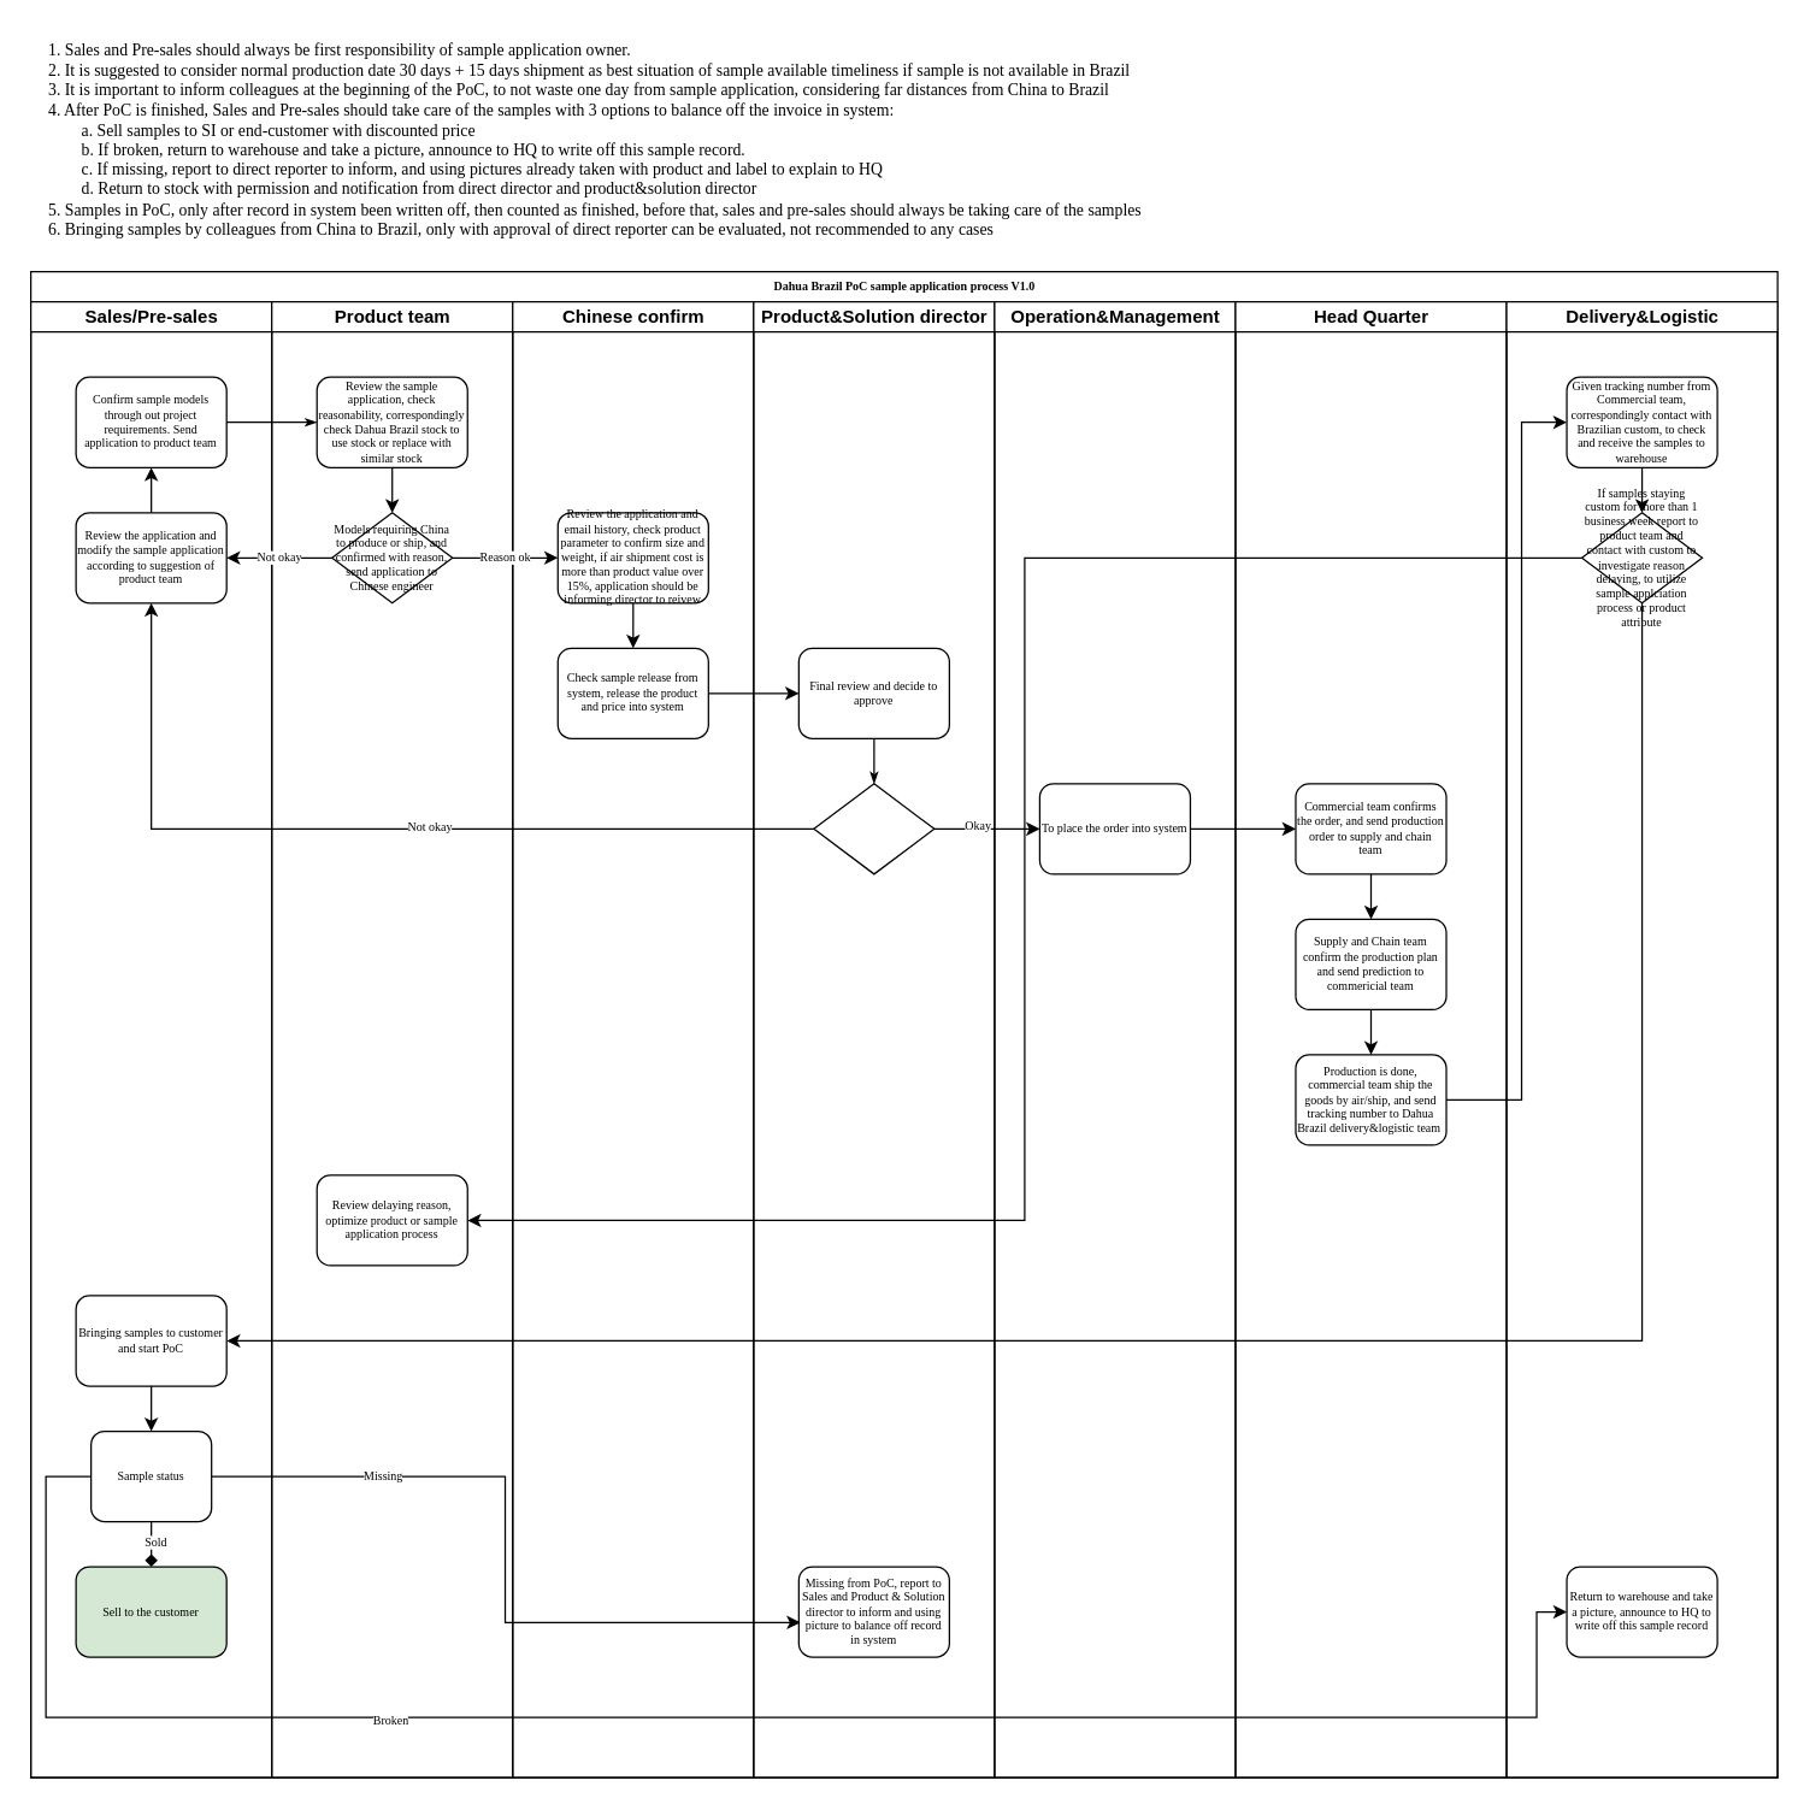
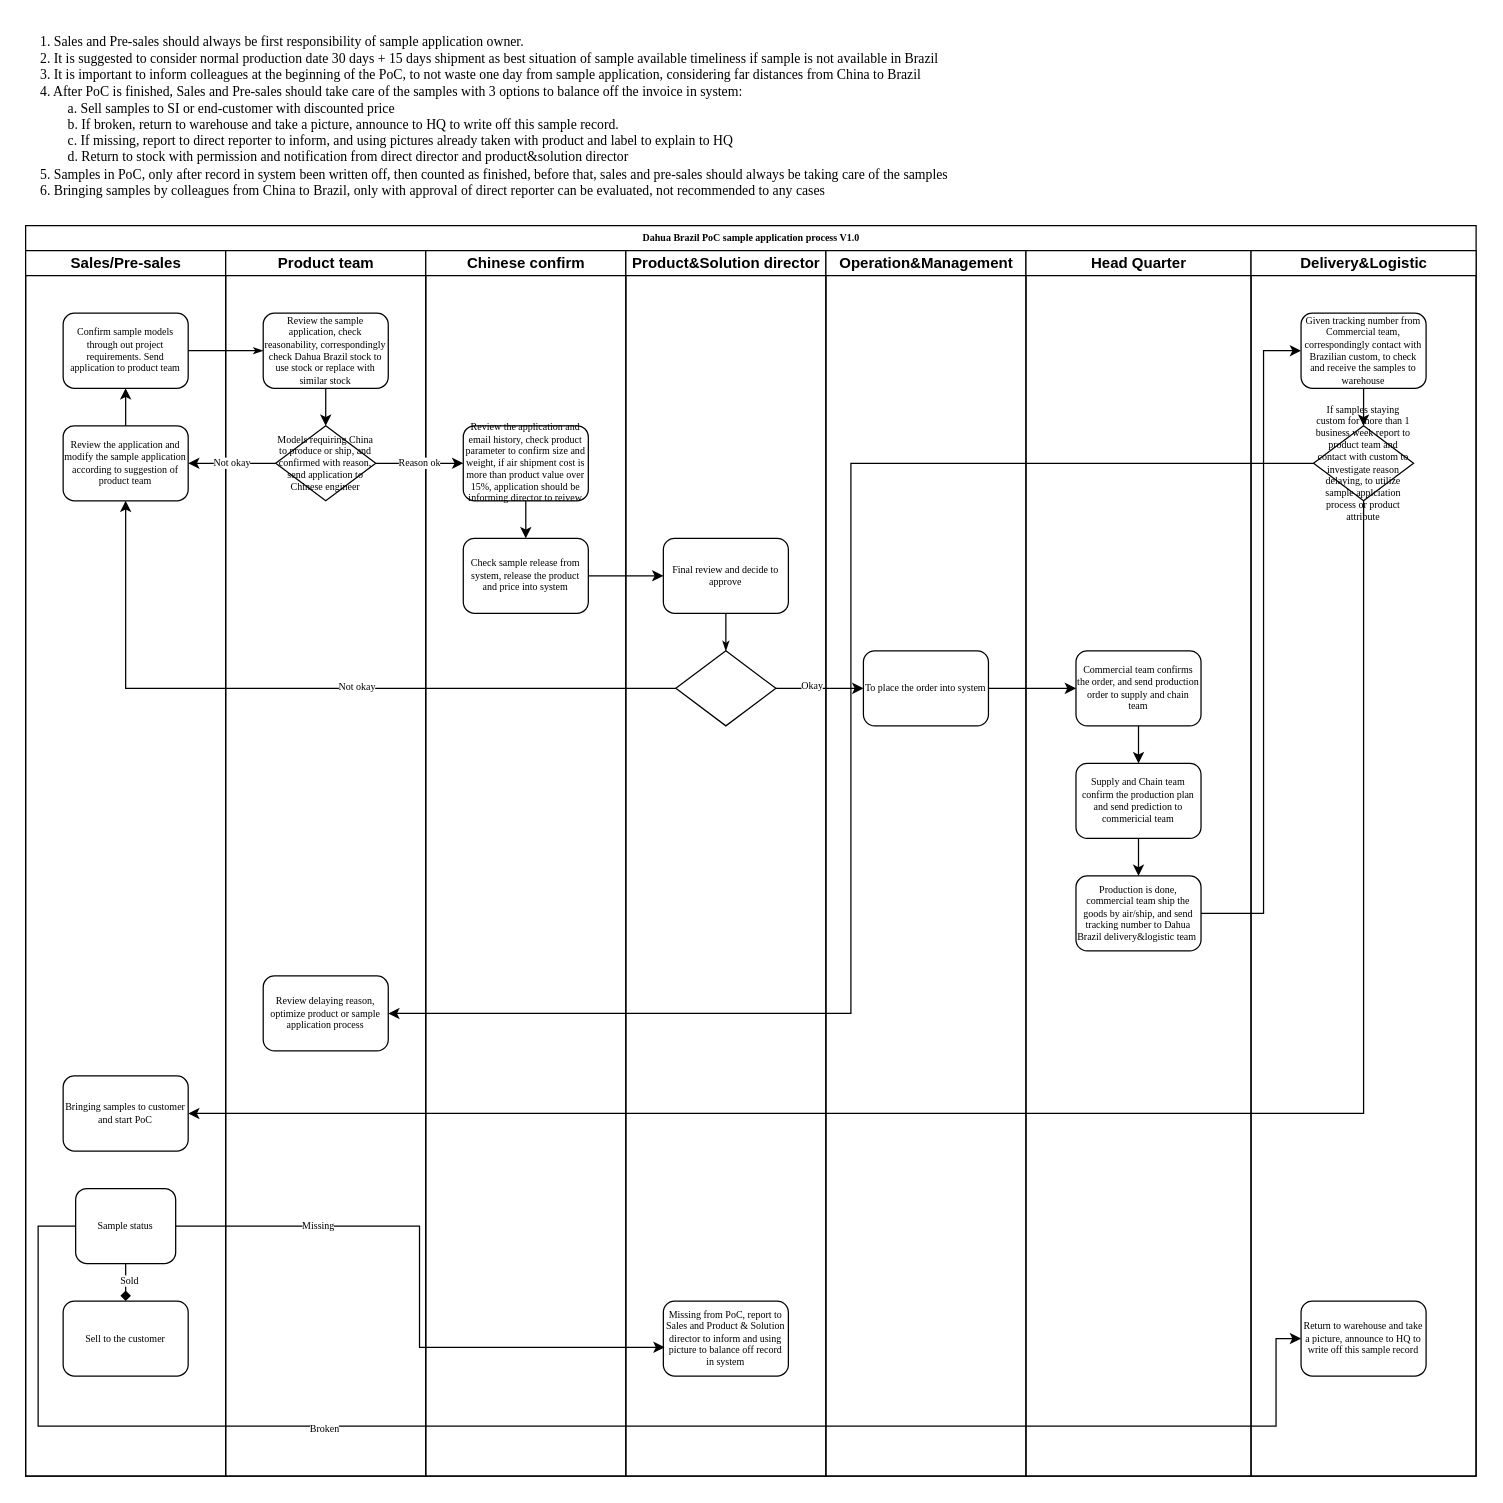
  <mxCell id="0" />
  <mxCell id="1" parent="0" />
  <mxCell id="2" value="Dahua Brazil PoC sample application process V1.0" style="swimlane;html=1;childLayout=stackLayout;startSize=20;rounded=0;shadow=0;labelBackgroundColor=none;strokeWidth=1;fontFamily=Verdana;fontSize=8;align=center;" parent="1" vertex="1"><mxGeometry x="20" y="180" width="1160" height="1000" as="geometry" /></mxCell>
  <mxCell id="3" value="Sales/Pre-sales" style="swimlane;html=1;startSize=20;labelBackgroundColor=none;" parent="2" vertex="1"><mxGeometry y="20" width="160" height="980" as="geometry" /></mxCell>
  <mxCell id="4" value="Confirm sample models through out project requirements. Send application to product team" style="rounded=1;whiteSpace=wrap;html=1;shadow=0;labelBackgroundColor=none;strokeWidth=1;fontFamily=Verdana;fontSize=8;align=center;" parent="3" vertex="1"><mxGeometry x="30" y="50" width="100" height="60" as="geometry" /></mxCell>
  <mxCell id="5" value="" style="edgeStyle=orthogonalEdgeStyle;rounded=0;orthogonalLoop=1;jettySize=auto;html=1;fontFamily=Verdana;fontSize=8;fontColor=default;startSize=20;" edge="1" parent="3" source="6" target="4"><mxGeometry relative="1" as="geometry" /></mxCell>
  <mxCell id="6" value="Review the application and modify the sample application according to suggestion of product team" style="rounded=1;whiteSpace=wrap;html=1;shadow=0;labelBackgroundColor=none;strokeWidth=1;fontFamily=Verdana;fontSize=8;align=center;" parent="3" vertex="1"><mxGeometry x="30" y="140" width="100" height="60" as="geometry" /></mxCell>
- <mxCell id="7" value="" style="edgeStyle=orthogonalEdgeStyle;rounded=0;orthogonalLoop=1;jettySize=auto;html=1;fontFamily=Verdana;fontSize=8;fontColor=default;startSize=20;" edge="1" parent="3" source="8" target="11"><mxGeometry relative="1" as="geometry" /></mxCell>
  <mxCell id="8" value="Bringing samples to customer and start PoC" style="rounded=1;whiteSpace=wrap;html=1;shadow=0;labelBackgroundColor=none;strokeWidth=1;fontFamily=Verdana;fontSize=8;align=center;" vertex="1" parent="3"><mxGeometry x="30" y="660" width="100" height="60" as="geometry" /></mxCell>
  <mxCell id="9" value="" style="edgeStyle=orthogonalEdgeStyle;rounded=0;orthogonalLoop=1;jettySize=auto;html=1;fontFamily=Verdana;fontSize=8;fontColor=default;startSize=20;endArrow=diamond;" edge="1" parent="3" source="11" target="12"><mxGeometry relative="1" as="geometry" /></mxCell>
  <mxCell id="10" value="Sold" style="edgeLabel;html=1;align=center;verticalAlign=middle;resizable=0;points=[];fontSize=8;fontFamily=Verdana;fontColor=default;" vertex="1" connectable="0" parent="9"><mxGeometry x="0.32" y="2" relative="1" as="geometry"><mxPoint as="offset" /></mxGeometry></mxCell>
  <mxCell id="11" value="Sample status" style="whiteSpace=wrap;html=1;shadow=0;labelBackgroundColor=none;strokeWidth=1;fontFamily=Verdana;fontSize=8;align=center;rounded=1;" vertex="1" parent="3"><mxGeometry x="40" y="750" width="80" height="60" as="geometry" /></mxCell>
- <mxCell id="12" value="Sell to the customer" style="rounded=1;whiteSpace=wrap;html=1;shadow=0;labelBackgroundColor=none;strokeWidth=1;fontFamily=Verdana;fontSize=8;align=center;fillColor=#d5e8d4;" vertex="1" parent="3"><mxGeometry x="30" y="840" width="100" height="60" as="geometry" /></mxCell>
+ <mxCell id="12" value="Sell to the customer" style="rounded=1;whiteSpace=wrap;html=1;shadow=0;labelBackgroundColor=none;strokeWidth=1;fontFamily=Verdana;fontSize=8;align=center;" vertex="1" parent="3"><mxGeometry x="30" y="840" width="100" height="60" as="geometry" /></mxCell>
  <mxCell id="13" style="edgeStyle=orthogonalEdgeStyle;rounded=1;html=1;labelBackgroundColor=none;startArrow=none;startFill=0;startSize=5;endArrow=classicThin;endFill=1;endSize=5;jettySize=auto;orthogonalLoop=1;strokeWidth=1;fontFamily=Verdana;fontSize=8;fontColor=default;" parent="2" source="4" target="16" edge="1"><mxGeometry relative="1" as="geometry" /></mxCell>
  <mxCell id="14" value="Product team" style="swimlane;html=1;startSize=20;labelBackgroundColor=none;" parent="2" vertex="1"><mxGeometry x="160" y="20" width="160" height="980" as="geometry" /></mxCell>
  <mxCell id="15" value="" style="edgeStyle=orthogonalEdgeStyle;rounded=0;orthogonalLoop=1;jettySize=auto;html=1;fontFamily=Verdana;fontSize=8;fontColor=default;startSize=20;" edge="1" parent="14" source="16" target="17"><mxGeometry relative="1" as="geometry" /></mxCell>
  <mxCell id="16" value="Review the sample application, check reasonability, correspondingly check Dahua Brazil stock to use stock or replace with similar stock" style="rounded=1;whiteSpace=wrap;html=1;shadow=0;labelBackgroundColor=none;strokeWidth=1;fontFamily=Verdana;fontSize=8;align=center;" parent="14" vertex="1"><mxGeometry x="30" y="50" width="100" height="60" as="geometry" /></mxCell>
  <mxCell id="17" value="Models requiring China to produce or ship, and confirmed with reason, send application to Chinese engineer" style="rhombus;whiteSpace=wrap;html=1;rounded=0;shadow=0;labelBackgroundColor=none;strokeWidth=1;fontFamily=Verdana;fontSize=8;align=center;" parent="14" vertex="1"><mxGeometry x="40" y="140" width="80" height="60" as="geometry" /></mxCell>
  <mxCell id="18" value="Review delaying reason, optimize product or sample application process" style="rounded=1;whiteSpace=wrap;html=1;shadow=0;labelBackgroundColor=none;strokeWidth=1;fontFamily=Verdana;fontSize=8;align=center;" vertex="1" parent="14"><mxGeometry x="30" y="580" width="100" height="60" as="geometry" /></mxCell>
  <mxCell id="19" value="Chinese confirm" style="swimlane;html=1;startSize=20;labelBackgroundColor=none;" parent="2" vertex="1"><mxGeometry x="320" y="20" width="160" height="980" as="geometry" /></mxCell>
  <mxCell id="20" value="" style="edgeStyle=orthogonalEdgeStyle;rounded=0;orthogonalLoop=1;jettySize=auto;html=1;fontFamily=Verdana;fontSize=8;fontColor=default;startSize=20;" edge="1" parent="19" source="21" target="22"><mxGeometry relative="1" as="geometry" /></mxCell>
  <mxCell id="21" value="Review the application and email history, check product parameter to confirm size and weight, if air shipment cost is more than product value over 15%, application should be informing director to reivew" style="rounded=1;whiteSpace=wrap;html=1;shadow=0;labelBackgroundColor=none;strokeWidth=1;fontFamily=Verdana;fontSize=8;align=center;" parent="19" vertex="1"><mxGeometry x="30" y="140" width="100" height="60" as="geometry" /></mxCell>
  <mxCell id="22" value="Check sample release from system, release the product and price into system" style="rounded=1;whiteSpace=wrap;html=1;shadow=0;labelBackgroundColor=none;strokeWidth=1;fontFamily=Verdana;fontSize=8;align=center;" vertex="1" parent="19"><mxGeometry x="30" y="230" width="100" height="60" as="geometry" /></mxCell>
  <mxCell id="23" value="Product&amp;amp;Solution director" style="swimlane;html=1;startSize=20;labelBackgroundColor=none;" parent="2" vertex="1"><mxGeometry x="480" y="20" width="160" height="980" as="geometry" /></mxCell>
  <mxCell id="24" value="Final review and decide to approve" style="rounded=1;whiteSpace=wrap;html=1;shadow=0;labelBackgroundColor=none;strokeWidth=1;fontFamily=Verdana;fontSize=8;align=center;" parent="23" vertex="1"><mxGeometry x="30" y="230" width="100" height="60" as="geometry" /></mxCell>
  <mxCell id="25" value="" style="rhombus;whiteSpace=wrap;html=1;rounded=0;shadow=0;labelBackgroundColor=none;strokeWidth=1;fontFamily=Verdana;fontSize=8;align=center;" parent="23" vertex="1"><mxGeometry x="40" y="320" width="80" height="60" as="geometry" /></mxCell>
  <mxCell id="26" style="edgeStyle=orthogonalEdgeStyle;rounded=1;html=1;labelBackgroundColor=none;startArrow=none;startFill=0;startSize=5;endArrow=classicThin;endFill=1;endSize=5;jettySize=auto;orthogonalLoop=1;strokeWidth=1;fontFamily=Verdana;fontSize=8;fontColor=default;" parent="23" source="24" target="25" edge="1"><mxGeometry relative="1" as="geometry" /></mxCell>
  <mxCell id="27" value="Missing from PoC, report to Sales and Product &amp;amp; Solution director to inform and using picture to balance off record in system" style="rounded=1;whiteSpace=wrap;html=1;shadow=0;labelBackgroundColor=none;strokeWidth=1;fontFamily=Verdana;fontSize=8;align=center;" vertex="1" parent="23"><mxGeometry x="30" y="840" width="100" height="60" as="geometry" /></mxCell>
  <mxCell id="28" value="Operation&amp;amp;Management" style="swimlane;html=1;startSize=20;labelBackgroundColor=none;" parent="2" vertex="1"><mxGeometry x="640" y="20" width="160" height="980" as="geometry" /></mxCell>
  <mxCell id="29" value="To place the order into system" style="rounded=1;whiteSpace=wrap;html=1;shadow=0;labelBackgroundColor=none;strokeWidth=1;fontFamily=Verdana;fontSize=8;align=center;" vertex="1" parent="28"><mxGeometry x="30" y="320" width="100" height="60" as="geometry" /></mxCell>
  <mxCell id="30" value="Head Quarter" style="swimlane;html=1;startSize=20;labelBackgroundColor=none;" parent="2" vertex="1"><mxGeometry x="800" y="20" width="180" height="980" as="geometry" /></mxCell>
  <mxCell id="31" value="" style="edgeStyle=orthogonalEdgeStyle;rounded=0;orthogonalLoop=1;jettySize=auto;html=1;fontFamily=Verdana;fontSize=8;fontColor=default;startSize=20;" edge="1" parent="30" source="32" target="35"><mxGeometry relative="1" as="geometry" /></mxCell>
  <mxCell id="32" value="Supply and Chain team confirm the production plan and send prediction to commericial team" style="rounded=1;whiteSpace=wrap;html=1;shadow=0;labelBackgroundColor=none;strokeWidth=1;fontFamily=Verdana;fontSize=8;align=center;" parent="30" vertex="1"><mxGeometry x="40" y="410" width="100" height="60" as="geometry" /></mxCell>
  <mxCell id="33" value="" style="edgeStyle=orthogonalEdgeStyle;rounded=0;orthogonalLoop=1;jettySize=auto;html=1;fontFamily=Verdana;fontSize=8;fontColor=default;startSize=20;" edge="1" parent="30" source="34" target="32"><mxGeometry relative="1" as="geometry" /></mxCell>
  <mxCell id="34" value="Commercial team confirms the order, and send production order to supply and chain team" style="rounded=1;whiteSpace=wrap;html=1;shadow=0;labelBackgroundColor=none;strokeWidth=1;fontFamily=Verdana;fontSize=8;align=center;" parent="30" vertex="1"><mxGeometry x="40" y="320" width="100" height="60" as="geometry" /></mxCell>
  <mxCell id="35" value="Production is done, commercial team ship the goods by air/ship, and send tracking number to Dahua Brazil delivery&amp;amp;logistic team&amp;nbsp;" style="rounded=1;whiteSpace=wrap;html=1;shadow=0;labelBackgroundColor=none;strokeWidth=1;fontFamily=Verdana;fontSize=8;align=center;" vertex="1" parent="30"><mxGeometry x="40" y="500" width="100" height="60" as="geometry" /></mxCell>
  <mxCell id="36" value="Not okay" style="edgeStyle=orthogonalEdgeStyle;rounded=0;orthogonalLoop=1;jettySize=auto;html=1;fontFamily=Verdana;fontSize=8;fontColor=default;startSize=20;" edge="1" parent="2" source="17" target="6"><mxGeometry relative="1" as="geometry" /></mxCell>
  <mxCell id="37" value="Reason ok" style="edgeStyle=orthogonalEdgeStyle;rounded=0;orthogonalLoop=1;jettySize=auto;html=1;fontFamily=Verdana;fontSize=8;fontColor=default;startSize=20;" edge="1" parent="2" source="17" target="21"><mxGeometry relative="1" as="geometry" /></mxCell>
  <mxCell id="38" value="" style="edgeStyle=orthogonalEdgeStyle;rounded=0;orthogonalLoop=1;jettySize=auto;html=1;fontFamily=Verdana;fontSize=8;fontColor=default;startSize=20;" edge="1" parent="2" source="22" target="24"><mxGeometry relative="1" as="geometry" /></mxCell>
  <mxCell id="39" value="" style="edgeStyle=orthogonalEdgeStyle;rounded=0;orthogonalLoop=1;jettySize=auto;html=1;fontFamily=Verdana;fontSize=8;fontColor=default;startSize=20;entryX=0.5;entryY=1;entryDx=0;entryDy=0;" edge="1" parent="2" source="25" target="6"><mxGeometry relative="1" as="geometry"><mxPoint x="440" y="370" as="targetPoint" /></mxGeometry></mxCell>
  <mxCell id="40" value="Not okay" style="edgeLabel;html=1;align=center;verticalAlign=middle;resizable=0;points=[];fontSize=8;fontFamily=Verdana;fontColor=default;" vertex="1" connectable="0" parent="39"><mxGeometry x="-0.132" y="-2" relative="1" as="geometry"><mxPoint as="offset" /></mxGeometry></mxCell>
  <mxCell id="41" value="" style="edgeStyle=orthogonalEdgeStyle;rounded=0;orthogonalLoop=1;jettySize=auto;html=1;fontFamily=Verdana;fontSize=8;fontColor=default;startSize=20;" edge="1" parent="2" source="25" target="29"><mxGeometry relative="1" as="geometry" /></mxCell>
  <mxCell id="42" value="Okay" style="edgeLabel;html=1;align=center;verticalAlign=middle;resizable=0;points=[];fontSize=8;fontFamily=Verdana;fontColor=default;" vertex="1" connectable="0" parent="41"><mxGeometry x="-0.206" y="3" relative="1" as="geometry"><mxPoint as="offset" /></mxGeometry></mxCell>
  <mxCell id="43" value="Delivery&amp;amp;Logistic" style="swimlane;html=1;startSize=20;labelBackgroundColor=none;" vertex="1" parent="2"><mxGeometry x="980" y="20" width="180" height="980" as="geometry" /></mxCell>
  <mxCell id="44" value="" style="edgeStyle=orthogonalEdgeStyle;rounded=0;orthogonalLoop=1;jettySize=auto;html=1;fontFamily=Verdana;fontSize=8;fontColor=default;startSize=20;" edge="1" parent="43" source="45" target="46"><mxGeometry relative="1" as="geometry" /></mxCell>
  <mxCell id="45" value="Given tracking number from Commercial team, correspondingly contact with Brazilian custom, to check and receive the samples to warehouse" style="rounded=1;whiteSpace=wrap;html=1;shadow=0;labelBackgroundColor=none;strokeWidth=1;fontFamily=Verdana;fontSize=8;align=center;" vertex="1" parent="43"><mxGeometry x="40" y="50" width="100" height="60" as="geometry" /></mxCell>
  <mxCell id="46" value="If samples staying custom for more than 1 business week report to product team and contact with custom to investigate reason delaying, to utilize sample applciation process or product attribute" style="rhombus;whiteSpace=wrap;html=1;rounded=0;shadow=0;labelBackgroundColor=none;strokeWidth=1;fontFamily=Verdana;fontSize=8;align=center;" vertex="1" parent="43"><mxGeometry x="50" y="140" width="80" height="60" as="geometry" /></mxCell>
  <mxCell id="47" value="Return to warehouse and take a picture, announce to HQ to write off this sample record" style="rounded=1;whiteSpace=wrap;html=1;shadow=0;labelBackgroundColor=none;strokeWidth=1;fontFamily=Verdana;fontSize=8;align=center;" vertex="1" parent="43"><mxGeometry x="40" y="840" width="100" height="60" as="geometry" /></mxCell>
  <mxCell id="48" value="" style="edgeStyle=orthogonalEdgeStyle;rounded=0;orthogonalLoop=1;jettySize=auto;html=1;fontFamily=Verdana;fontSize=8;fontColor=default;startSize=20;" edge="1" parent="2" source="29" target="34"><mxGeometry relative="1" as="geometry" /></mxCell>
  <mxCell id="49" value="" style="edgeStyle=orthogonalEdgeStyle;rounded=0;orthogonalLoop=1;jettySize=auto;html=1;fontFamily=Verdana;fontSize=8;fontColor=default;startSize=20;entryX=0;entryY=0.5;entryDx=0;entryDy=0;" edge="1" parent="2" source="35" target="45"><mxGeometry relative="1" as="geometry"><mxPoint x="990" y="100" as="targetPoint" /><Array as="points"><mxPoint x="990" y="550" /><mxPoint x="990" y="100" /></Array></mxGeometry></mxCell>
  <mxCell id="50" value="" style="edgeStyle=orthogonalEdgeStyle;rounded=0;orthogonalLoop=1;jettySize=auto;html=1;fontFamily=Verdana;fontSize=8;fontColor=default;startSize=20;entryX=1;entryY=0.5;entryDx=0;entryDy=0;" edge="1" parent="2" source="46" target="18"><mxGeometry relative="1" as="geometry"><mxPoint x="1070" y="628" as="targetPoint" /></mxGeometry></mxCell>
  <mxCell id="51" value="" style="edgeStyle=orthogonalEdgeStyle;rounded=0;orthogonalLoop=1;jettySize=auto;html=1;fontFamily=Verdana;fontSize=8;fontColor=default;startSize=20;entryX=1;entryY=0.5;entryDx=0;entryDy=0;" edge="1" parent="2" source="46" target="8"><mxGeometry relative="1" as="geometry"><mxPoint x="1070" y="300" as="targetPoint" /><Array as="points"><mxPoint x="1070" y="710" /></Array></mxGeometry></mxCell>
  <mxCell id="52" value="" style="edgeStyle=orthogonalEdgeStyle;rounded=0;orthogonalLoop=1;jettySize=auto;html=1;fontFamily=Verdana;fontSize=8;fontColor=default;startSize=20;entryX=0.01;entryY=0.617;entryDx=0;entryDy=0;entryPerimeter=0;" edge="1" parent="2" source="11" target="27"><mxGeometry relative="1" as="geometry"><mxPoint x="510" y="800" as="targetPoint" /></mxGeometry></mxCell>
  <mxCell id="53" value="Missing" style="edgeLabel;html=1;align=center;verticalAlign=middle;resizable=0;points=[];fontSize=8;fontFamily=Verdana;fontColor=default;" vertex="1" connectable="0" parent="52"><mxGeometry x="-0.537" y="1" relative="1" as="geometry"><mxPoint as="offset" /></mxGeometry></mxCell>
  <mxCell id="54" value="" style="edgeStyle=orthogonalEdgeStyle;rounded=0;orthogonalLoop=1;jettySize=auto;html=1;fontFamily=Verdana;fontSize=8;fontColor=default;startSize=20;entryX=0;entryY=0.5;entryDx=0;entryDy=0;" edge="1" parent="2" source="11" target="47"><mxGeometry relative="1" as="geometry"><mxPoint x="-40" y="800" as="targetPoint" /><Array as="points"><mxPoint x="10" y="800" /><mxPoint x="10" y="960" /><mxPoint x="1000" y="960" /><mxPoint x="1000" y="890" /></Array></mxGeometry></mxCell>
  <mxCell id="55" value="Broken" style="edgeLabel;html=1;align=center;verticalAlign=middle;resizable=0;points=[];fontSize=8;fontFamily=Verdana;fontColor=default;" vertex="1" connectable="0" parent="54"><mxGeometry x="-0.342" y="-1" relative="1" as="geometry"><mxPoint as="offset" /></mxGeometry></mxCell>
  <mxCell id="56" value="&lt;font style=&quot;font-size: 11px;&quot;&gt;1. Sales and Pre-sales should always be first responsibility of sample application owner.&lt;br&gt;2. It is suggested to consider normal production date 30 days + 15 days shipment as best situation of sample available&amp;nbsp;timeliness if sample is not available in Brazil&lt;br&gt;3. It is important to inform colleagues at the beginning of the PoC, to not waste one day from sample application, considering far distances from China to Brazil&lt;br&gt;4. After PoC is finished, Sales and Pre-sales should take care of the samples with 3 options to balance off the invoice in system:&lt;br&gt;&lt;span style=&quot;white-space: pre;&quot;&gt;&#09;&lt;/span&gt;a. Sell samples to SI or end-customer with discounted price&lt;br&gt;&lt;span style=&quot;white-space: pre;&quot;&gt;&#09;&lt;/span&gt;b. If broken, return to warehouse and take a picture, announce to HQ to write off this sample record.&lt;br&gt;&lt;span style=&quot;white-space: pre;&quot;&gt;&#09;&lt;/span&gt;c. If missing, report to direct reporter to inform, and using pictures already taken with product and label to explain to HQ&lt;br&gt;&lt;span style=&quot;white-space: pre;&quot;&gt;&#09;&lt;/span&gt;d. Return to stock with permission and notification from direct director and product&amp;amp;solution director&lt;br&gt;5. Samples in PoC, only after record in system been written off, then counted as finished, before that, sales and pre-sales should always be taking care of the samples&lt;br&gt;6. Bringing samples by colleagues from China to Brazil, only with approval of direct reporter can be evaluated, not recommended to any cases&lt;br&gt;&lt;/font&gt;" style="text;strokeColor=none;align=left;fillColor=none;html=1;verticalAlign=top;whiteSpace=wrap;rounded=0;fontSize=8;fontFamily=Verdana;fontColor=default;" vertex="1" parent="1"><mxGeometry x="30" width="970" height="150" as="geometry" y="20" /></mxCell>
